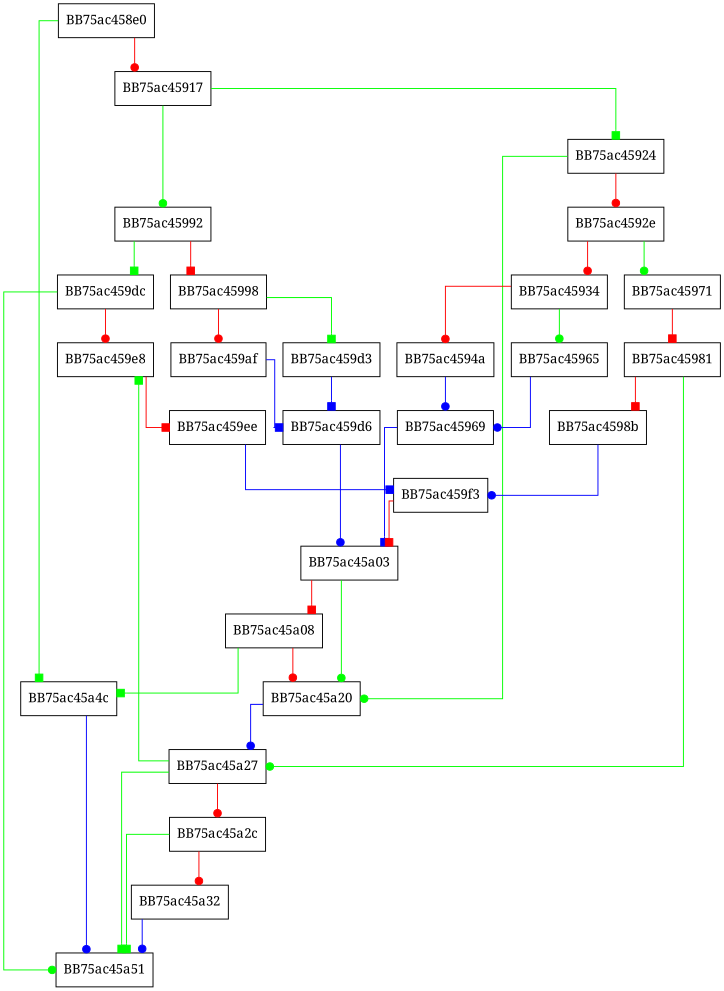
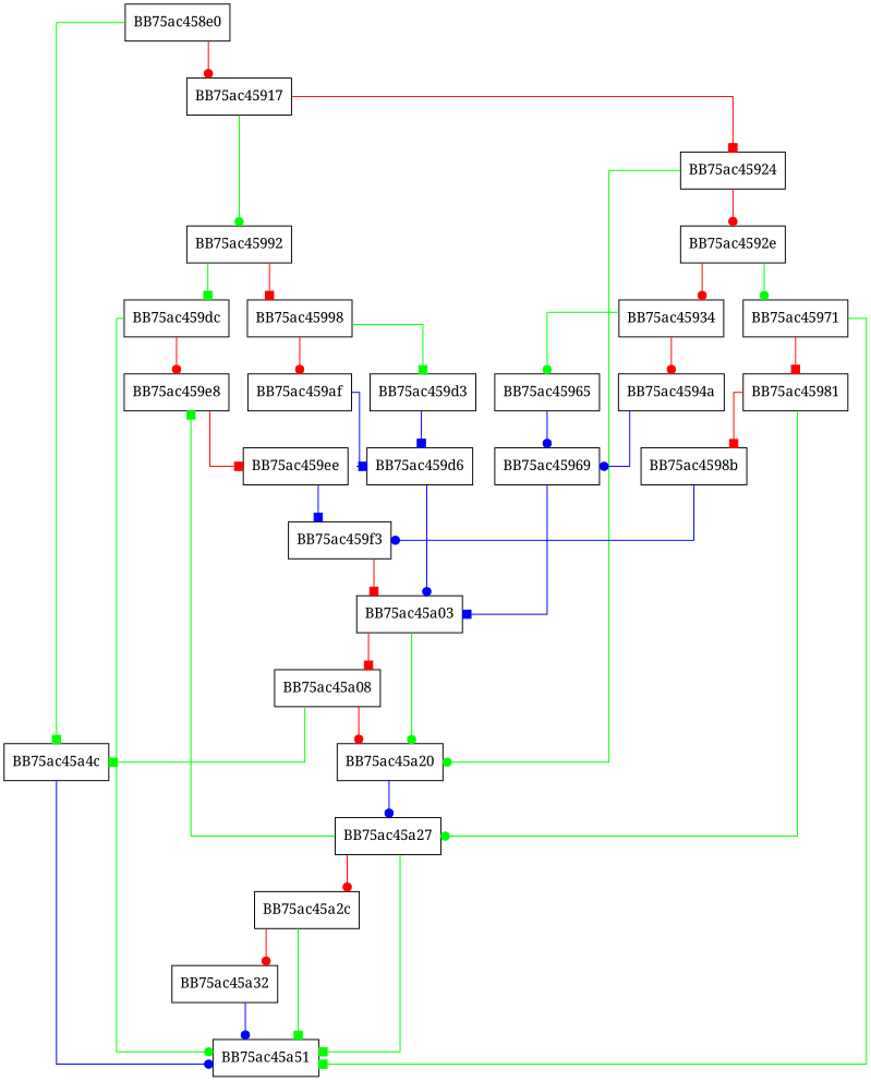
  digraph {
    fontname="Noto Serif"
    splines=ortho
    node [fontname="Noto Serif" shape=box]
    edge [arrowhead=dot color=red fontname="Noto Serif"]
    BB75ac458e0
    BB75ac45a4c
    BB75ac45917
    BB75ac45a51
    BB75ac45992
    BB75ac45924
    BB75ac459dc
    BB75ac45998
    BB75ac45a20
    BB75ac4592e
    BB75ac459e8
    BB75ac459d3
    BB75ac459af
    BB75ac45a27
    BB75ac45971
    BB75ac45934
    BB75ac45a2c
    BB75ac45981
    BB75ac45965
    BB75ac4594a
    BB75ac4598b
    n22 [label=BB75ac45969]
    BB75ac45a03
    BB75ac45a08
    BB75ac459f3
    BB75ac45a32
    BB75ac459ee
    BB75ac459d6
    BB75ac458e0 -> BB75ac45a4c [arrowhead=box color=green]
    BB75ac458e0 -> BB75ac45917
    BB75ac45a4c -> BB75ac45a51 [color=blue]
    BB75ac45917 -> BB75ac45992 [color=green]
-   BB75ac45917 -> BB75ac45924 [arrowhead=box color=green]
+   BB75ac45917 -> BB75ac45924 [arrowhead=box]
    BB75ac45992 -> BB75ac459dc [arrowhead=box color=green]
    BB75ac45992 -> BB75ac45998 [arrowhead=box]
    BB75ac45924 -> BB75ac45a20 [color=green]
    BB75ac45924 -> BB75ac4592e
    BB75ac459dc -> BB75ac45a51 [color=green]
    BB75ac459dc -> BB75ac459e8
    BB75ac45998 -> BB75ac459d3 [arrowhead=box color=green]
    BB75ac45998 -> BB75ac459af
    BB75ac45a20 -> BB75ac45a27 [color=blue]
    BB75ac4592e -> BB75ac45971 [color=green]
    BB75ac4592e -> BB75ac45934
    BB75ac459e8 -> BB75ac459ee [arrowhead=box]
    BB75ac459d3 -> BB75ac459d6 [arrowhead=box color=blue]
    BB75ac459af -> BB75ac459d6 [arrowhead=box color=blue]
    BB75ac45a27 -> BB75ac45a51 [arrowhead=box color=green]
    BB75ac45a27 -> BB75ac459e8 [arrowhead=box color=green]
    BB75ac45a27 -> BB75ac45a2c
+   BB75ac45971 -> BB75ac45a51 [arrowhead=box color=green]
    BB75ac45971 -> BB75ac45981 [arrowhead=box]
    BB75ac45934 -> BB75ac45965 [color=green]
    BB75ac45934 -> BB75ac4594a
    BB75ac45a2c -> BB75ac45a51 [arrowhead=box color=green]
    BB75ac45a2c -> BB75ac45a32
    BB75ac45981 -> BB75ac45a27 [color=green]
    BB75ac45981 -> BB75ac4598b [arrowhead=box]
    BB75ac45965 -> n22 [color=blue]
    BB75ac4594a -> n22 [color=blue]
    BB75ac4598b -> BB75ac459f3 [color=blue]
    n22 -> BB75ac45a03 [arrowhead=box color=blue]
    BB75ac45a03 -> BB75ac45a20 [color=green]
    BB75ac45a03 -> BB75ac45a08 [arrowhead=box]
    BB75ac45a08 -> BB75ac45a4c [arrowhead=box color=green]
    BB75ac45a08 -> BB75ac45a20
    BB75ac459f3 -> BB75ac45a03 [arrowhead=box]
    BB75ac45a32 -> BB75ac45a51 [color=blue]
    BB75ac459ee -> BB75ac459f3 [arrowhead=box color=blue]
    BB75ac459d6 -> BB75ac45a03 [color=blue]
  }
